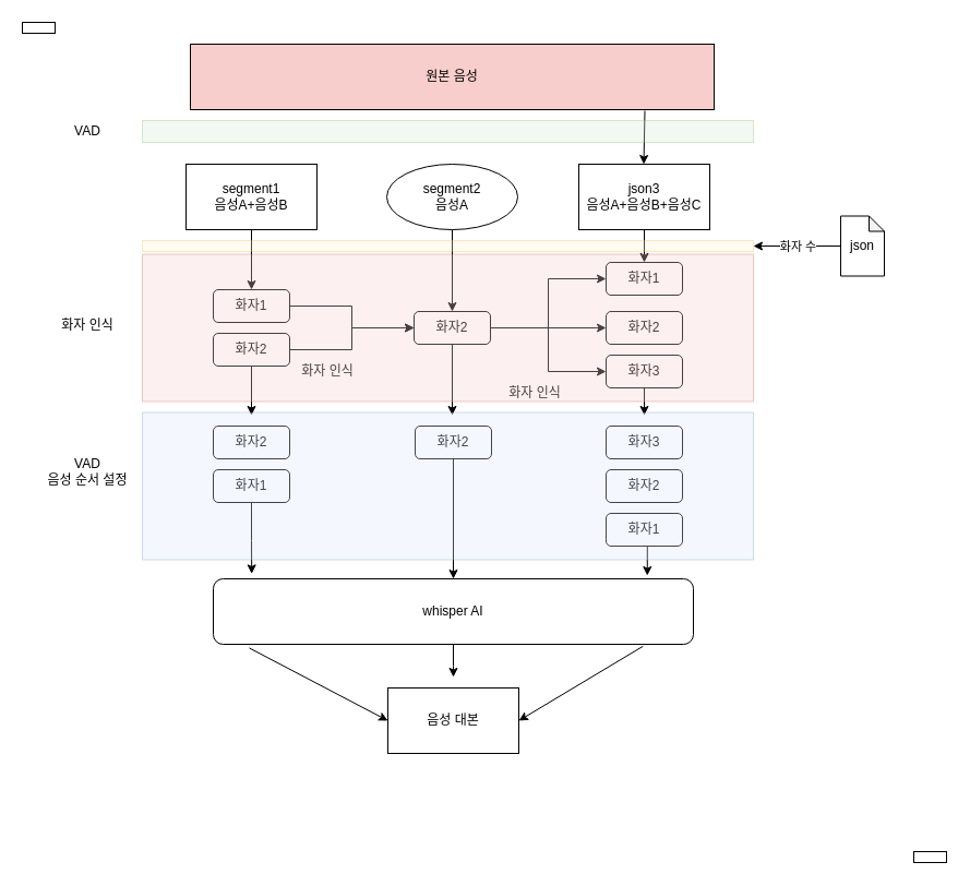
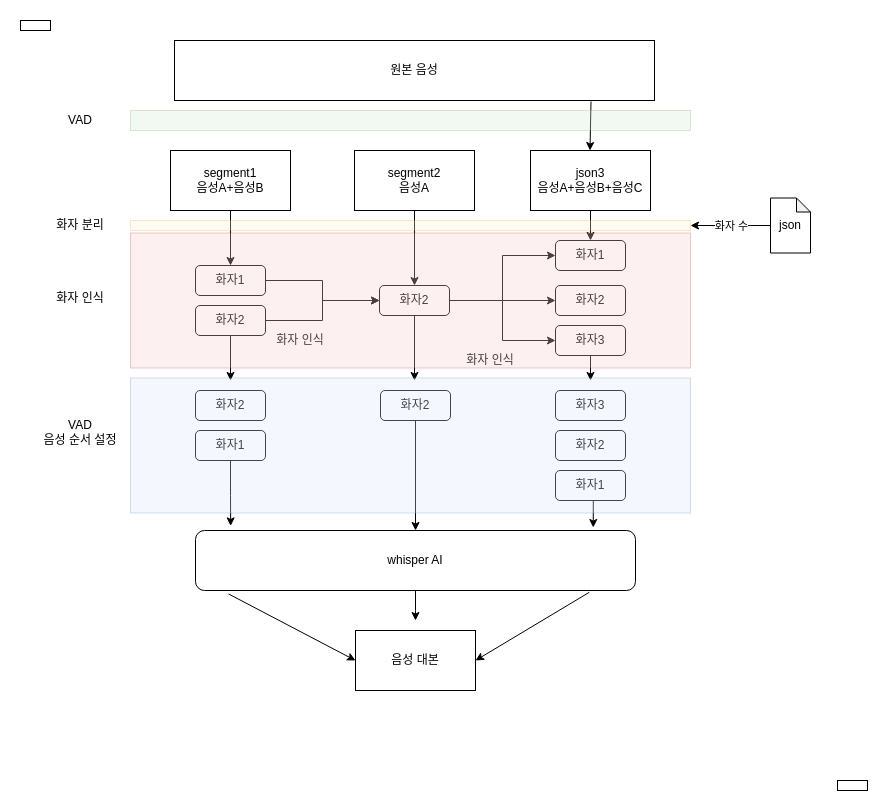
  <mxCell id="0" />
  <mxCell id="1" parent="0" />
  <mxCell id="2" style="edgeStyle=orthogonalEdgeStyle;rounded=0;orthogonalLoop=1;jettySize=auto;html=1;exitX=0.5;exitY=1;exitDx=0;exitDy=0;entryX=0.5;entryY=0;entryDx=0;entryDy=0;" parent="1" source="3" target="7" edge="1"><mxGeometry relative="1" as="geometry" /></mxCell>
  <mxCell id="3" value="segment1&lt;br&gt;음성A+음성B" style="rounded=0;whiteSpace=wrap;html=1;" parent="1" vertex="1"><mxGeometry x="170" y="150" width="120" height="60" as="geometry" /></mxCell>
  <mxCell id="4" style="edgeStyle=orthogonalEdgeStyle;rounded=0;orthogonalLoop=1;jettySize=auto;html=1;exitX=0.5;exitY=1;exitDx=0;exitDy=0;entryX=0.5;entryY=0;entryDx=0;entryDy=0;" parent="1" source="5" target="15" edge="1"><mxGeometry relative="1" as="geometry" /></mxCell>
- <mxCell id="5" value="segment2&lt;br&gt;음성A" style="ellipse;whiteSpace=wrap;html=1;" parent="1" vertex="1"><mxGeometry x="354" y="150" width="120" height="60" as="geometry" /></mxCell>
+ <mxCell id="5" value="segment2&lt;br&gt;음성A" style="rounded=0;whiteSpace=wrap;html=1;" parent="1" vertex="1"><mxGeometry x="354" y="150" width="120" height="60" as="geometry" /></mxCell>
  <mxCell id="6" style="edgeStyle=orthogonalEdgeStyle;rounded=0;orthogonalLoop=1;jettySize=auto;html=1;exitX=1;exitY=0.5;exitDx=0;exitDy=0;entryX=0;entryY=0.5;entryDx=0;entryDy=0;" parent="1" source="7" target="15" edge="1"><mxGeometry relative="1" as="geometry" /></mxCell>
  <mxCell id="7" value="화자1" style="rounded=1;whiteSpace=wrap;html=1;" parent="1" vertex="1"><mxGeometry x="195" y="265" width="70" height="30" as="geometry" /></mxCell>
  <mxCell id="8" style="edgeStyle=orthogonalEdgeStyle;rounded=0;orthogonalLoop=1;jettySize=auto;html=1;entryX=0;entryY=0.5;entryDx=0;entryDy=0;" parent="1" source="10" target="15" edge="1"><mxGeometry relative="1" as="geometry" /></mxCell>
  <mxCell id="9" style="edgeStyle=orthogonalEdgeStyle;rounded=0;orthogonalLoop=1;jettySize=auto;html=1;" parent="1" source="10" edge="1"><mxGeometry relative="1" as="geometry"><mxPoint x="230" y="380" as="targetPoint" /></mxGeometry></mxCell>
  <mxCell id="10" value="화자2" style="rounded=1;whiteSpace=wrap;html=1;" parent="1" vertex="1"><mxGeometry x="195" y="305" width="70" height="30" as="geometry" /></mxCell>
  <mxCell id="11" style="edgeStyle=orthogonalEdgeStyle;rounded=0;orthogonalLoop=1;jettySize=auto;html=1;exitX=1;exitY=0.5;exitDx=0;exitDy=0;entryX=0;entryY=0.5;entryDx=0;entryDy=0;" parent="1" source="15" target="20" edge="1"><mxGeometry relative="1" as="geometry" /></mxCell>
  <mxCell id="12" style="edgeStyle=orthogonalEdgeStyle;rounded=0;orthogonalLoop=1;jettySize=auto;html=1;exitX=1;exitY=0.5;exitDx=0;exitDy=0;entryX=0;entryY=0.5;entryDx=0;entryDy=0;" parent="1" source="15" target="22" edge="1"><mxGeometry relative="1" as="geometry" /></mxCell>
  <mxCell id="13" style="edgeStyle=orthogonalEdgeStyle;rounded=0;orthogonalLoop=1;jettySize=auto;html=1;exitX=1;exitY=0.5;exitDx=0;exitDy=0;entryX=0;entryY=0.5;entryDx=0;entryDy=0;" parent="1" source="15" target="19" edge="1"><mxGeometry relative="1" as="geometry" /></mxCell>
  <mxCell id="14" style="edgeStyle=orthogonalEdgeStyle;rounded=0;orthogonalLoop=1;jettySize=auto;html=1;" parent="1" source="15" edge="1"><mxGeometry relative="1" as="geometry"><mxPoint x="414" y="380" as="targetPoint" /></mxGeometry></mxCell>
  <mxCell id="15" value="화자2" style="rounded=1;whiteSpace=wrap;html=1;" parent="1" vertex="1"><mxGeometry x="379" y="285" width="70" height="30" as="geometry" /></mxCell>
  <mxCell id="16" value="화자 인식" style="text;html=1;strokeColor=none;fillColor=none;align=center;verticalAlign=middle;whiteSpace=wrap;rounded=0;" parent="1" vertex="1"><mxGeometry x="270" y="325" width="60" height="30" as="geometry" /></mxCell>
  <mxCell id="17" style="edgeStyle=orthogonalEdgeStyle;rounded=0;orthogonalLoop=1;jettySize=auto;html=1;exitX=0.5;exitY=1;exitDx=0;exitDy=0;entryX=0.5;entryY=0;entryDx=0;entryDy=0;" parent="1" source="18" target="19" edge="1"><mxGeometry relative="1" as="geometry" /></mxCell>
  <mxCell id="18" value="json3&lt;br&gt;음성A+음성B+음성C" style="rounded=0;whiteSpace=wrap;html=1;" parent="1" vertex="1"><mxGeometry x="530" y="150" width="120" height="60" as="geometry" /></mxCell>
  <mxCell id="19" value="화자1" style="rounded=1;whiteSpace=wrap;html=1;" parent="1" vertex="1"><mxGeometry x="555" y="240" width="70" height="30" as="geometry" /></mxCell>
  <mxCell id="20" value="화자2" style="rounded=1;whiteSpace=wrap;html=1;" parent="1" vertex="1"><mxGeometry x="555" y="285" width="70" height="30" as="geometry" /></mxCell>
  <mxCell id="21" style="edgeStyle=orthogonalEdgeStyle;rounded=0;orthogonalLoop=1;jettySize=auto;html=1;" parent="1" source="22" edge="1"><mxGeometry relative="1" as="geometry"><mxPoint x="590" y="380" as="targetPoint" /></mxGeometry></mxCell>
  <mxCell id="22" value="화자3" style="rounded=1;whiteSpace=wrap;html=1;" parent="1" vertex="1"><mxGeometry x="555" y="325" width="70" height="30" as="geometry" /></mxCell>
  <mxCell id="23" value="화자 인식" style="text;html=1;strokeColor=none;fillColor=none;align=center;verticalAlign=middle;whiteSpace=wrap;rounded=0;" parent="1" vertex="1"><mxGeometry x="460" y="345" width="60" height="30" as="geometry" /></mxCell>
- <mxCell id="25" value="원본 음성" style="rounded=0;whiteSpace=wrap;html=1;fillColor=#f8cecc;" parent="1" vertex="1"><mxGeometry x="174" y="40" width="480" height="60" as="geometry" /></mxCell>
+ <mxCell id="24" value="화자 분리" style="text;html=1;strokeColor=none;fillColor=none;align=center;verticalAlign=middle;whiteSpace=wrap;rounded=0;" parent="1" vertex="1"><mxGeometry x="50" y="210" width="60" height="30" as="geometry" /></mxCell>
+ <mxCell id="25" value="원본 음성" style="rounded=0;whiteSpace=wrap;html=1;" parent="1" vertex="1"><mxGeometry x="174" y="40" width="480" height="60" as="geometry" /></mxCell>
  <mxCell id="26" value="" style="endArrow=classic;html=1;rounded=0;exitX=0.119;exitY=1.01;exitDx=0;exitDy=0;exitPerimeter=0;" parent="1" edge="1"><mxGeometry width="50" height="50" relative="1" as="geometry"><mxPoint x="590.5" y="101" as="sourcePoint" /><mxPoint x="589.5" y="150" as="targetPoint" /></mxGeometry></mxCell>
  <mxCell id="27" value="VAD" style="text;html=1;strokeColor=none;fillColor=none;align=center;verticalAlign=middle;whiteSpace=wrap;rounded=0;" parent="1" vertex="1"><mxGeometry x="50" y="105" width="60" height="30" as="geometry" /></mxCell>
  <mxCell id="28" value="&lt;span style=&quot;color: rgb(0, 0, 0); font-family: Helvetica; font-size: 12px; font-style: normal; font-variant-ligatures: normal; font-variant-caps: normal; font-weight: 400; letter-spacing: normal; orphans: 2; text-align: center; text-indent: 0px; text-transform: none; widows: 2; word-spacing: 0px; -webkit-text-stroke-width: 0px; background-color: rgb(251, 251, 251); text-decoration-thickness: initial; text-decoration-style: initial; text-decoration-color: initial; float: none; display: inline !important;&quot;&gt;VAD&lt;/span&gt;" style="text;html=1;strokeColor=none;fillColor=none;align=center;verticalAlign=middle;whiteSpace=wrap;rounded=0;" parent="1" vertex="1"><mxGeometry x="50" y="410" width="60" height="30" as="geometry" /></mxCell>
  <mxCell id="29" value="화자2" style="rounded=1;whiteSpace=wrap;html=1;" parent="1" vertex="1"><mxGeometry x="195" y="390" width="70" height="30" as="geometry" /></mxCell>
  <mxCell id="30" style="edgeStyle=orthogonalEdgeStyle;rounded=0;orthogonalLoop=1;jettySize=auto;html=1;exitX=0.5;exitY=1;exitDx=0;exitDy=0;entryX=0.08;entryY=-0.077;entryDx=0;entryDy=0;entryPerimeter=0;" parent="1" source="31" target="39" edge="1"><mxGeometry relative="1" as="geometry" /></mxCell>
  <mxCell id="31" value="화자1" style="rounded=1;whiteSpace=wrap;html=1;" parent="1" vertex="1"><mxGeometry x="195" y="430" width="70" height="30" as="geometry" /></mxCell>
  <mxCell id="32" style="edgeStyle=orthogonalEdgeStyle;rounded=0;orthogonalLoop=1;jettySize=auto;html=1;entryX=0.5;entryY=0;entryDx=0;entryDy=0;" parent="1" source="33" target="39" edge="1"><mxGeometry relative="1" as="geometry" /></mxCell>
  <mxCell id="33" value="화자2" style="rounded=1;whiteSpace=wrap;html=1;" parent="1" vertex="1"><mxGeometry x="380" y="390" width="70" height="30" as="geometry" /></mxCell>
  <mxCell id="34" value="화자3" style="rounded=1;whiteSpace=wrap;html=1;" parent="1" vertex="1"><mxGeometry x="555" y="390" width="70" height="30" as="geometry" /></mxCell>
  <mxCell id="35" value="화자2" style="rounded=1;whiteSpace=wrap;html=1;" parent="1" vertex="1"><mxGeometry x="555" y="430" width="70" height="30" as="geometry" /></mxCell>
  <mxCell id="36" style="edgeStyle=orthogonalEdgeStyle;rounded=0;orthogonalLoop=1;jettySize=auto;html=1;exitX=0.5;exitY=1;exitDx=0;exitDy=0;entryX=0.904;entryY=-0.05;entryDx=0;entryDy=0;entryPerimeter=0;" parent="1" source="37" target="39" edge="1"><mxGeometry relative="1" as="geometry" /></mxCell>
  <mxCell id="37" value="화자1" style="rounded=1;whiteSpace=wrap;html=1;" parent="1" vertex="1"><mxGeometry x="555" y="470" width="70" height="30" as="geometry" /></mxCell>
  <mxCell id="38" style="edgeStyle=orthogonalEdgeStyle;rounded=0;orthogonalLoop=1;jettySize=auto;html=1;" parent="1" source="39" edge="1"><mxGeometry relative="1" as="geometry"><mxPoint x="415" y="620" as="targetPoint" /></mxGeometry></mxCell>
  <mxCell id="39" value="whisper AI" style="rounded=1;whiteSpace=wrap;html=1;" parent="1" vertex="1"><mxGeometry x="195" y="530" width="440" height="60" as="geometry" /></mxCell>
  <mxCell id="40" value="" style="rounded=0;whiteSpace=wrap;html=1;fillColor=#dae8fc;strokeColor=#6c8ebf;opacity=30;" parent="1" vertex="1"><mxGeometry x="130" y="377.5" width="560" height="135" as="geometry" /></mxCell>
  <mxCell id="41" value="음성 순서 설정" style="text;html=1;strokeColor=none;fillColor=none;align=center;verticalAlign=middle;whiteSpace=wrap;rounded=0;" parent="1" vertex="1"><mxGeometry x="30" y="420" width="100" height="40" as="geometry" /></mxCell>
  <mxCell id="42" value="" style="rounded=0;whiteSpace=wrap;html=1;fillColor=#f8cecc;strokeColor=#b85450;opacity=30;" parent="1" vertex="1"><mxGeometry x="130" y="232.5" width="560" height="135" as="geometry" /></mxCell>
  <mxCell id="43" value="" style="rounded=0;whiteSpace=wrap;html=1;fillColor=#fff2cc;strokeColor=#d6b656;opacity=30;" parent="1" vertex="1"><mxGeometry x="130" y="220" width="560" height="10" as="geometry" /></mxCell>
  <mxCell id="44" value="화자 인식" style="text;html=1;strokeColor=none;fillColor=none;align=center;verticalAlign=middle;whiteSpace=wrap;rounded=0;" parent="1" vertex="1"><mxGeometry x="50" y="285" width="60" height="25" as="geometry" /></mxCell>
  <mxCell id="45" value="" style="rounded=0;whiteSpace=wrap;html=1;fillColor=#d5e8d4;strokeColor=#82b366;opacity=30;" parent="1" vertex="1"><mxGeometry x="130" y="110" width="560" height="20" as="geometry" /></mxCell>
  <mxCell id="46" value="json" style="shape=note;whiteSpace=wrap;html=1;backgroundOutline=1;darkOpacity=0.05;size=14;" parent="1" vertex="1"><mxGeometry x="770" y="197.5" width="40" height="55" as="geometry" /></mxCell>
  <mxCell id="47" value="" style="endArrow=classic;html=1;rounded=0;exitX=0;exitY=0.5;exitDx=0;exitDy=0;exitPerimeter=0;entryX=1;entryY=0.5;entryDx=0;entryDy=0;" parent="1" source="46" target="43" edge="1"><mxGeometry relative="1" as="geometry"><mxPoint x="370" y="350" as="sourcePoint" /><mxPoint x="470" y="350" as="targetPoint" /></mxGeometry></mxCell>
  <mxCell id="48" value="화자 수" style="edgeLabel;resizable=0;html=1;align=center;verticalAlign=middle;" parent="47" connectable="0" vertex="1"><mxGeometry relative="1" as="geometry" /></mxCell>
  <mxCell id="49" value="음성 대본" style="rounded=0;whiteSpace=wrap;html=1;" parent="1" vertex="1"><mxGeometry x="355" y="630" width="120" height="60" as="geometry" /></mxCell>
  <mxCell id="50" value="" style="endArrow=classic;html=1;rounded=0;exitX=0.075;exitY=1.057;exitDx=0;exitDy=0;exitPerimeter=0;entryX=0;entryY=0.5;entryDx=0;entryDy=0;" parent="1" source="39" target="49" edge="1"><mxGeometry width="50" height="50" relative="1" as="geometry"><mxPoint x="370" y="520" as="sourcePoint" /><mxPoint x="420" y="470" as="targetPoint" /></mxGeometry></mxCell>
  <mxCell id="51" value="" style="endArrow=classic;html=1;rounded=0;exitX=0.895;exitY=1.03;exitDx=0;exitDy=0;exitPerimeter=0;entryX=1;entryY=0.5;entryDx=0;entryDy=0;" parent="1" source="39" target="49" edge="1"><mxGeometry width="50" height="50" relative="1" as="geometry"><mxPoint x="238" y="603" as="sourcePoint" /><mxPoint x="365" y="670" as="targetPoint" /></mxGeometry></mxCell>
  <mxCell id="52" value="" style="rounded=0;whiteSpace=wrap;html=1;" parent="1" vertex="1"><mxGeometry x="20" width="30" height="10" as="geometry" y="20" /></mxCell>
  <mxCell id="53" value="" style="rounded=0;whiteSpace=wrap;html=1;" parent="1" vertex="1"><mxGeometry x="837" y="780" width="30" height="10" as="geometry" /></mxCell>
